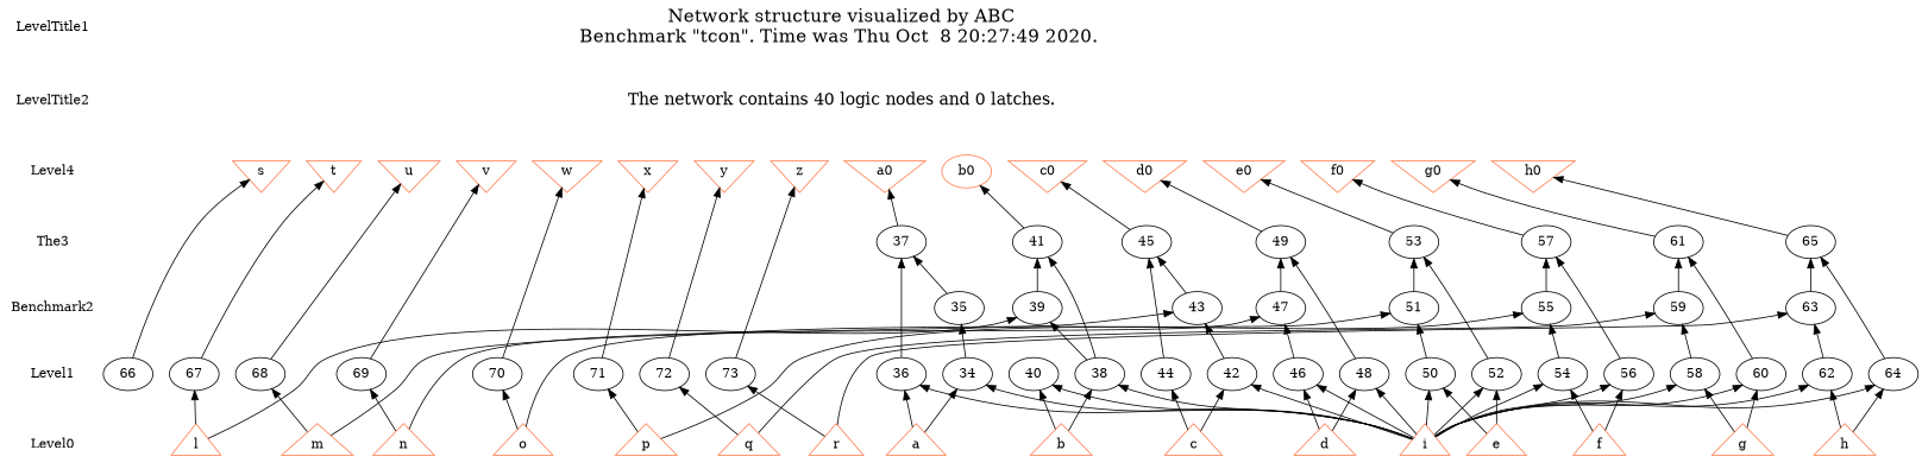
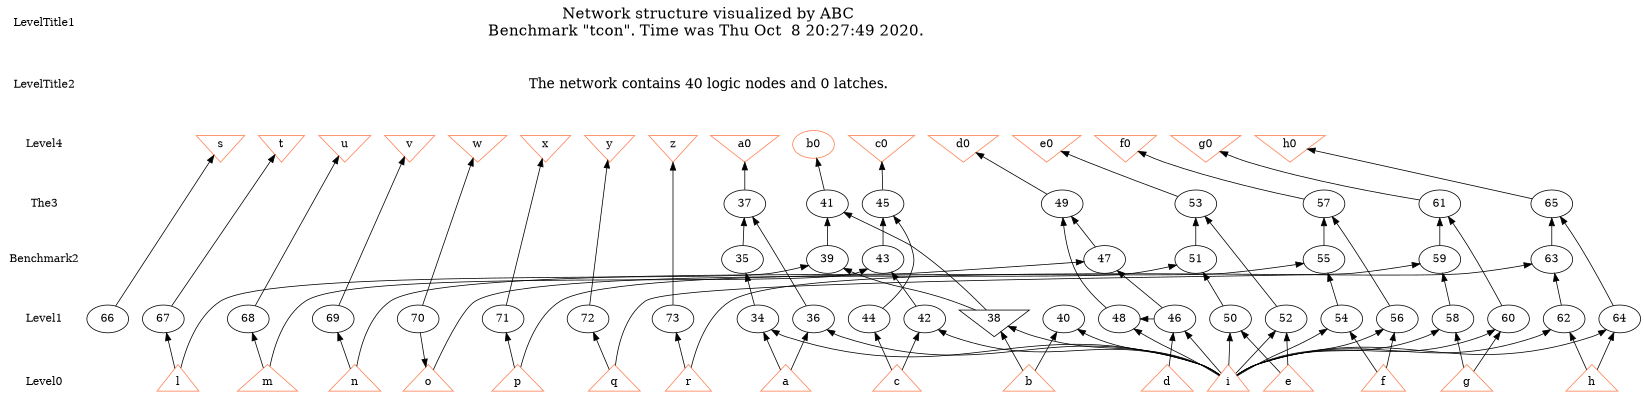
  digraph {
    node [shape=ellipse]
    edge [dir=back style=solid]
    LevelTitle1 [shape=plaintext]
    LevelTitle2 [shape=plaintext]
    Level4 [shape=plaintext]
    n4 [label=The3 shape=plaintext]
    n5 [label=Benchmark2 shape=plaintext]
    Level1 [shape=plaintext]
    Level0 [shape=plaintext]
    n8 [fontname="Times-Roman" fontsize=20 label="Network structure visualized by ABC\nBenchmark \"tcon\". Time was Thu Oct  8 20:27:49 2020. " shape=plaintext]
    n9 [fontname="Times-Roman" fontsize=18 label="The network contains 40 logic nodes and 0 latches.\n" shape=plaintext]
    n10 [color=coral fillcolor=coral label=s shape=invtriangle]
    n11 [color=coral fillcolor=coral label=t shape=invtriangle]
    n12 [color=coral fillcolor=coral label=u shape=invtriangle]
    n13 [color=coral fillcolor=coral label=v shape=invtriangle]
    n14 [color=coral fillcolor=coral label=w shape=invtriangle]
    n15 [color=coral fillcolor=coral label=x shape=invtriangle]
    n16 [color=coral fillcolor=coral label=y shape=invtriangle]
    n17 [color=coral fillcolor=coral label=z shape=invtriangle]
    n18 [color=coral fillcolor=coral label=a0 shape=invtriangle]
    n19 [color=coral fillcolor=coral label=b0]
    n20 [color=coral fillcolor=coral label=c0 shape=invtriangle]
    n21 [color=coral fillcolor=coral label=d0 shape=invtriangle]
    n22 [color=coral fillcolor=coral label=e0 shape=invtriangle]
    n23 [color=coral fillcolor=coral label=f0 shape=invtriangle]
    n24 [color=coral fillcolor=coral label=g0 shape=invtriangle]
    n25 [color=coral fillcolor=coral label=h0 shape=invtriangle]
    n26 [label="37\n"]
    n27 [label="41\n"]
    n28 [label="45\n"]
    n29 [label="49\n"]
    n30 [label="53\n"]
    n31 [label="57\n"]
    n32 [label="61\n"]
    n33 [label="65\n"]
    n34 [label="35\n"]
    n35 [label="39\n"]
    n36 [label="43\n"]
    n37 [label="47\n"]
    n38 [label="51\n"]
    n39 [label="55\n"]
    n40 [label="59\n"]
    n41 [label="63\n"]
    n42 [label="34\n"]
    n43 [label="36\n"]
-   n44 [label="38\n"]
+   n44 [label="38\n" shape=invtriangle]
    n45 [label="40\n"]
    n46 [label="42\n"]
    n47 [label="44\n"]
    n48 [label="46\n"]
    n49 [label="48\n"]
    n50 [label="50\n"]
    n51 [label="52\n"]
    n52 [label="54\n"]
    n53 [label="56\n"]
    n54 [label="58\n"]
    n55 [label="60\n"]
    n56 [label="62\n"]
    n57 [label="64\n"]
    n58 [label="66\n"]
    n59 [label="67\n"]
    n60 [label="68\n"]
    n61 [label="69\n"]
    n62 [label="70\n"]
    n63 [label="71\n"]
    n64 [label="72\n"]
    n65 [label="73\n"]
    n66 [color=coral fillcolor=coral label=a shape=triangle]
    n67 [color=coral fillcolor=coral label=b shape=triangle]
    n68 [color=coral fillcolor=coral label=c shape=triangle]
    n69 [color=coral fillcolor=coral label=d shape=triangle]
    n70 [color=coral fillcolor=coral label=e shape=triangle]
    n71 [color=coral fillcolor=coral label=f shape=triangle]
    n72 [color=coral fillcolor=coral label=g shape=triangle]
    n73 [color=coral fillcolor=coral label=h shape=triangle]
    n74 [color=coral fillcolor=coral label=i shape=triangle]
    n75 [color=coral fillcolor=coral label=l shape=triangle]
    n76 [color=coral fillcolor=coral label=m shape=triangle]
    n77 [color=coral fillcolor=coral label=n shape=triangle]
    n78 [color=coral fillcolor=coral label=o shape=triangle]
    n79 [color=coral fillcolor=coral label=p shape=triangle]
    n80 [color=coral fillcolor=coral label=q shape=triangle]
    n81 [color=coral fillcolor=coral label=r shape=triangle]
    subgraph sub_1 {
      LevelTitle1
      LevelTitle2
      Level4
      n4
      n5
      Level1
      Level0
    }
    subgraph sub_2 {
      rank=same
      LevelTitle1
      n8
    }
    subgraph sub_3 {
      rank=same
      LevelTitle2
      n9
    }
    subgraph sub_4 {
      rank=same
      Level4
      n10
      n11
      n12
      n13
      n14
      n15
      n16
      n17
      n18
      n19
      n20
      n21
      n22
      n23
      n24
      n25
    }
    subgraph sub_5 {
      rank=same
      n4
      n26
      n27
      n28
      n29
      n30
      n31
      n32
      n33
    }
    subgraph sub_6 {
      rank=same
      n5
      n34
      n35
      n36
      n37
      n38
      n39
      n40
      n41
    }
    subgraph sub_7 {
      rank=same
      Level1
      n42
      n43
      n44
      n45
      n46
      n47
      n48
      n49
      n50
      n51
      n52
      n53
      n54
      n55
      n56
      n57
      n58
      n59
      n60
      n61
      n62
      n63
      n64
      n65
    }
    subgraph sub_8 {
      rank=same
      Level0
      n66
      n67
      n68
      n69
      n70
      n71
      n72
      n73
      n74
      n75
      n76
      n77
      n78
      n79
      n80
      n81
    }
    LevelTitle1 -> LevelTitle2 [style=invis]
    LevelTitle2 -> Level4 [style=invis]
    Level4 -> n4 [style=invis]
    n4 -> n5 [style=invis]
    n5 -> Level1 [style=invis]
    Level1 -> Level0 [style=invis]
    n8 -> n9 [style=invis]
    n9 -> n10 [style=invis]
    n9 -> n11 [style=invis]
    n9 -> n12 [style=invis]
    n9 -> n13 [style=invis]
    n9 -> n14 [style=invis]
    n9 -> n15 [style=invis]
    n9 -> n16 [style=invis]
    n9 -> n17 [style=invis]
    n9 -> n18 [style=invis]
    n9 -> n19 [style=invis]
    n9 -> n20 [style=invis]
    n9 -> n21 [style=invis]
    n9 -> n22 [style=invis]
    n9 -> n23 [style=invis]
    n9 -> n24 [style=invis]
    n9 -> n25 [style=invis]
    n10 -> n11 [style=invis]
    n10 -> n58
    n11 -> n12 [style=invis]
    n11 -> n59
    n12 -> n13 [style=invis]
    n12 -> n60
    n13 -> n14 [style=invis]
    n13 -> n61
    n14 -> n15 [style=invis]
    n14 -> n62
    n15 -> n16 [style=invis]
    n15 -> n63
    n16 -> n17 [style=invis]
    n16 -> n64
    n17 -> n18 [style=invis]
    n17 -> n65
    n18 -> n19 [style=invis]
    n18 -> n26
    n19 -> n20 [style=invis]
    n19 -> n27
    n20 -> n21 [style=invis]
    n20 -> n28
    n21 -> n22 [style=invis]
    n21 -> n29
    n22 -> n23 [style=invis]
    n22 -> n30
    n23 -> n24 [style=invis]
    n23 -> n31
    n24 -> n25 [style=invis]
    n24 -> n32
    n25 -> n33
    n26 -> n34
    n26 -> n43
    n27 -> n35
    n27 -> n44
    n28 -> n36
    n28 -> n47
    n29 -> n37
    n29 -> n49
    n30 -> n38
    n30 -> n51
    n31 -> n39
    n31 -> n53
    n32 -> n40
    n32 -> n55
    n33 -> n41
    n33 -> n57
    n34 -> n42
    n35 -> n44
    n35 -> n75
    n36 -> n46
    n36 -> n76
    n37 -> n48
    n37 -> n77
    n38 -> n50
    n38 -> n78
    n39 -> n52
    n39 -> n79
    n40 -> n54
    n40 -> n80
    n41 -> n56
    n41 -> n81
    n42 -> n66
    n42 -> n74
    n43 -> n66
    n43 -> n74
    n44 -> n67
    n44 -> n74
    n45 -> n67
    n45 -> n74
    n46 -> n68
    n46 -> n74
    n47 -> n68
    n48 -> n69
    n48 -> n74
-   n49 -> n69
+   n49 -> n48
    n49 -> n74
    n50 -> n70
    n50 -> n74
    n51 -> n70
    n51 -> n74
    n52 -> n71
    n52 -> n74
    n53 -> n71
    n53 -> n74
    n54 -> n72
    n54 -> n74
    n55 -> n72
    n55 -> n74
    n56 -> n73
    n56 -> n74
    n57 -> n73
    n57 -> n74
    n59 -> n75
    n60 -> n76
    n61 -> n77
-   n62 -> n78
+   n78 -> n62
    n63 -> n79
    n64 -> n80
    n65 -> n81
  }
